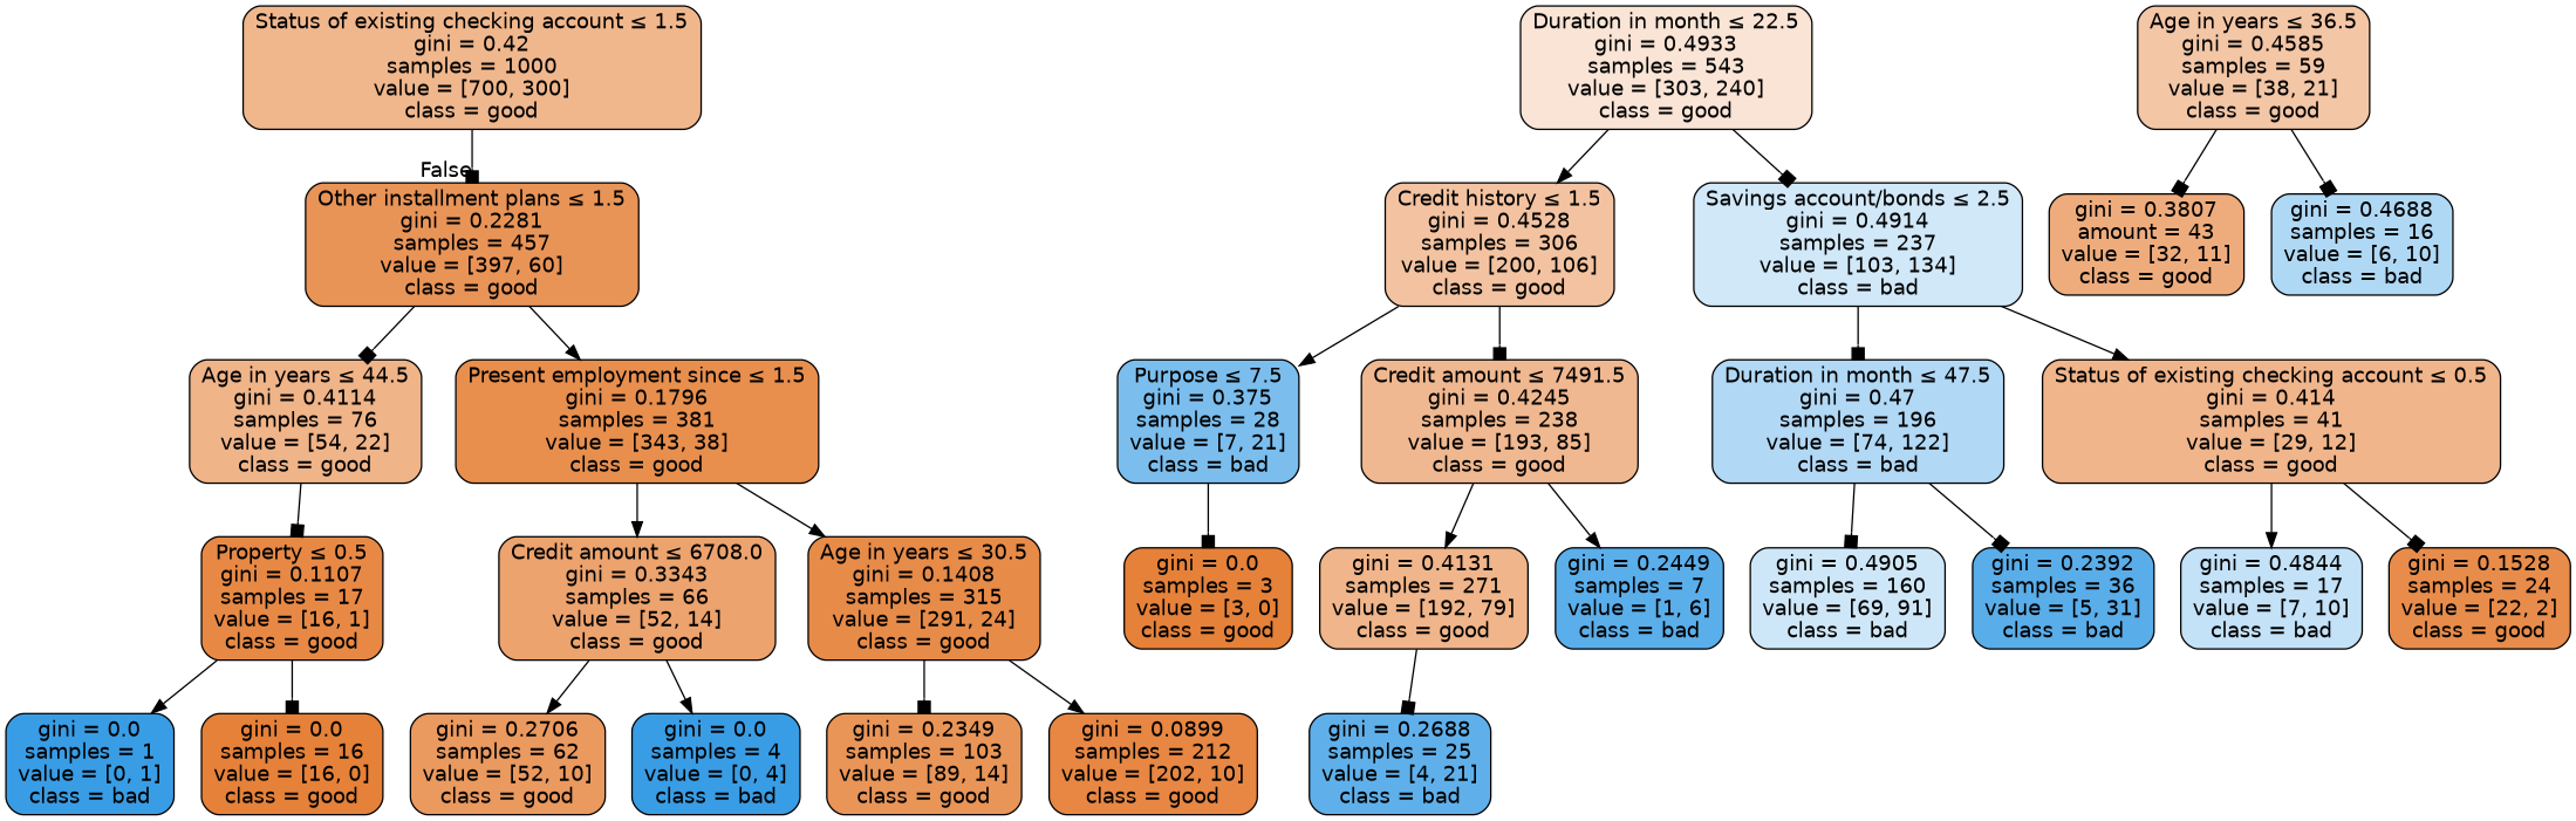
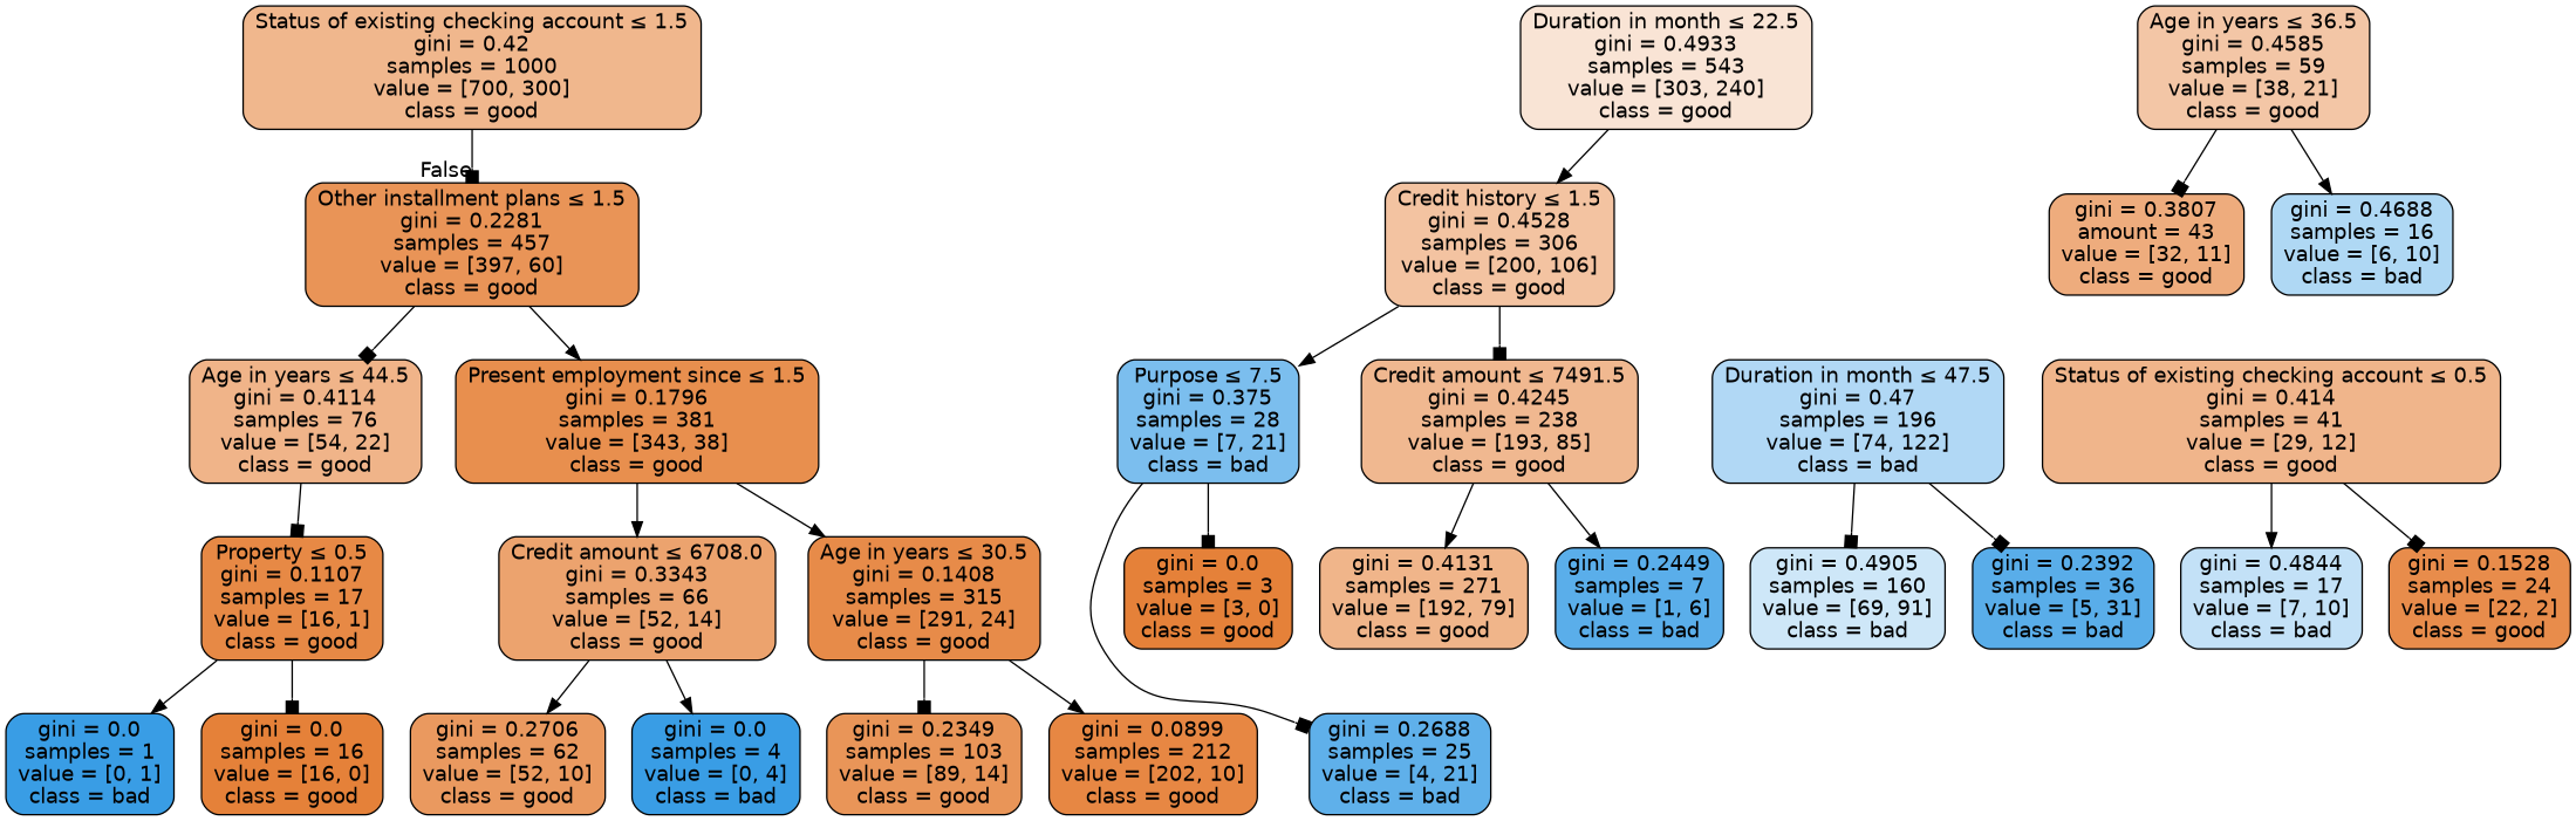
  digraph {
    node [color=black fillcolor="#e58139ff" fontname=helvetica shape=box style="filled, rounded"]
    edge [arrowhead=box fontname=helvetica]
    n1 [fillcolor="#e5813992" label=<Status of existing checking account &le; 1.5<br/>gini = 0.42<br/>samples = 1000<br/>value = [700, 300]<br/>class = good>]
    n2 [fillcolor="#e58139d8" label=<Other installment plans &le; 1.5<br/>gini = 0.2281<br/>samples = 457<br/>value = [397, 60]<br/>class = good>]
    n3 [fillcolor="#e5813935" label=<Duration in month &le; 22.5<br/>gini = 0.4933<br/>samples = 543<br/>value = [303, 240]<br/>class = good>]
    n4 [fillcolor="#e5813978" label=<Credit history &le; 1.5<br/>gini = 0.4528<br/>samples = 306<br/>value = [200, 106]<br/>class = good>]
-   n5 [fillcolor="#399de53b" label=<Savings account/bonds &le; 2.5<br/>gini = 0.4914<br/>samples = 237<br/>value = [103, 134]<br/>class = bad>]
    n6 [fillcolor="#e5813997" label=<Age in years &le; 44.5<br/>gini = 0.4114<br/>samples = 76<br/>value = [54, 22]<br/>class = good>]
    n7 [fillcolor="#e58139e3" label=<Present employment since &le; 1.5<br/>gini = 0.1796<br/>samples = 381<br/>value = [343, 38]<br/>class = good>]
    n8 [fillcolor="#399de5aa" label=<Purpose &le; 7.5<br/>gini = 0.375<br/>samples = 28<br/>value = [7, 21]<br/>class = bad>]
    n9 [fillcolor="#e581398f" label=<Credit amount &le; 7491.5<br/>gini = 0.4245<br/>samples = 238<br/>value = [193, 85]<br/>class = good>]
    n10 [fillcolor="#399de564" label=<Duration in month &le; 47.5<br/>gini = 0.47<br/>samples = 196<br/>value = [74, 122]<br/>class = bad>]
    n11 [fillcolor="#e5813995" label=<Status of existing checking account &le; 0.5<br/>gini = 0.414<br/>samples = 41<br/>value = [29, 12]<br/>class = good>]
    n12 [fillcolor="#399de5ce" label=<gini = 0.2688<br/>samples = 25<br/>value = [4, 21]<br/>class = bad>]
    n13 [label=<gini = 0.0<br/>samples = 3<br/>value = [3, 0]<br/>class = good>]
    n14 [fillcolor="#e5813996" label=<gini = 0.4131<br/>samples = 271<br/>value = [192, 79]<br/>class = good>]
    n15 [fillcolor="#399de5d4" label=<gini = 0.2449<br/>samples = 7<br/>value = [1, 6]<br/>class = bad>]
    n16 [fillcolor="#399de53e" label=<gini = 0.4905<br/>samples = 160<br/>value = [69, 91]<br/>class = bad>]
    n17 [fillcolor="#399de5d6" label=<gini = 0.2392<br/>samples = 36<br/>value = [5, 31]<br/>class = bad>]
    n18 [fillcolor="#399de54d" label=<gini = 0.4844<br/>samples = 17<br/>value = [7, 10]<br/>class = bad>]
    n19 [fillcolor="#e58139e8" label=<gini = 0.1528<br/>samples = 24<br/>value = [22, 2]<br/>class = good>]
    n20 [fillcolor="#e58139ef" label=<Property &le; 0.5<br/>gini = 0.1107<br/>samples = 17<br/>value = [16, 1]<br/>class = good>]
    n21 [fillcolor="#e58139ba" label=<Credit amount &le; 6708.0<br/>gini = 0.3343<br/>samples = 66<br/>value = [52, 14]<br/>class = good>]
    n22 [fillcolor="#e58139ea" label=<Age in years &le; 30.5<br/>gini = 0.1408<br/>samples = 315<br/>value = [291, 24]<br/>class = good>]
    n23 [fillcolor="#e5813972" label=<Age in years &le; 36.5<br/>gini = 0.4585<br/>samples = 59<br/>value = [38, 21]<br/>class = good>]
    n24 [fillcolor="#e58139a7" label=<gini = 0.3807<br/>amount = 43<br/>value = [32, 11]<br/>class = good>]
    n25 [fillcolor="#399de566" label=<gini = 0.4688<br/>samples = 16<br/>value = [6, 10]<br/>class = bad>]
    n26 [fillcolor="#399de5ff" label=<gini = 0.0<br/>samples = 1<br/>value = [0, 1]<br/>class = bad>]
    n27 [label=<gini = 0.0<br/>samples = 16<br/>value = [16, 0]<br/>class = good>]
    n28 [fillcolor="#e58139ce" label=<gini = 0.2706<br/>samples = 62<br/>value = [52, 10]<br/>class = good>]
    n29 [fillcolor="#399de5ff" label=<gini = 0.0<br/>samples = 4<br/>value = [0, 4]<br/>class = bad>]
    n30 [fillcolor="#e58139d7" label=<gini = 0.2349<br/>samples = 103<br/>value = [89, 14]<br/>class = good>]
    n31 [fillcolor="#e58139f2" label=<gini = 0.0899<br/>samples = 212<br/>value = [202, 10]<br/>class = good>]
    n1 -> n2 [headlabel=False labelangle=-45 labeldistance=2.5]
    n2 -> n6
    n2 -> n7 [arrowhead=normal]
    n3 -> n4 [arrowhead=normal]
-   n3 -> n5
    n4 -> n8 [arrowhead=normal]
    n4 -> n9
-   n5 -> n10
-   n5 -> n11 [arrowhead=normal]
    n6 -> n20
    n7 -> n21 [arrowhead=normal]
    n7 -> n22 [arrowhead=normal]
-   n14 -> n12
+   n8 -> n12
    n8 -> n13
    n9 -> n14 [arrowhead=normal]
    n9 -> n15 [arrowhead=normal]
    n10 -> n16
    n10 -> n17
    n11 -> n18 [arrowhead=normal]
    n11 -> n19
    n20 -> n26 [arrowhead=normal]
    n20 -> n27
    n21 -> n28 [arrowhead=normal]
    n21 -> n29 [arrowhead=normal]
    n22 -> n30
    n22 -> n31 [arrowhead=normal]
    n23 -> n24
-   n23 -> n25
+   n23 -> n25 [arrowhead=normal]
  }
